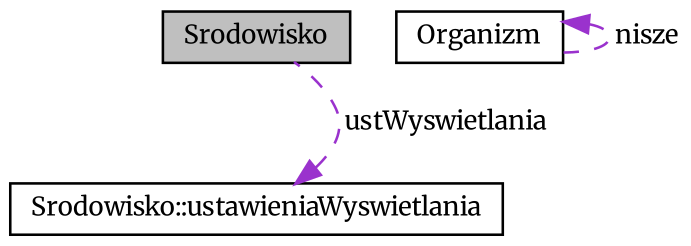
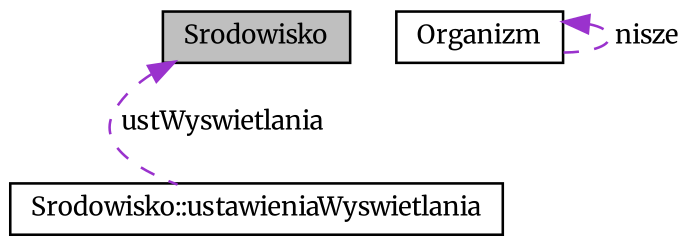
  digraph {
    fontname=Merriweather
    node [color=black fillcolor=white fontname=Merriweather fontsize=10 shape=record style=filled]
    edge [color=darkorchid3 dir=back fontname=Merriweather fontsize=10 labelfontname=Helvetica labelfontsize=10 style=dashed]
    n1 [fillcolor=grey75 fontcolor=black height=0.2 label=Srodowisko width=0.4]
    n2 [height=0.2 label="Srodowisko::ustawieniaWyswietlania" width=0.4]
    n3 [height=0.2 label=Organizm width=0.4]
-   n2 -> n1 [label=" ustWyswietlania"]
+   n1 -> n2 [label=" ustWyswietlania"]
    n3 -> n3 [label=" nisze"]
  }
